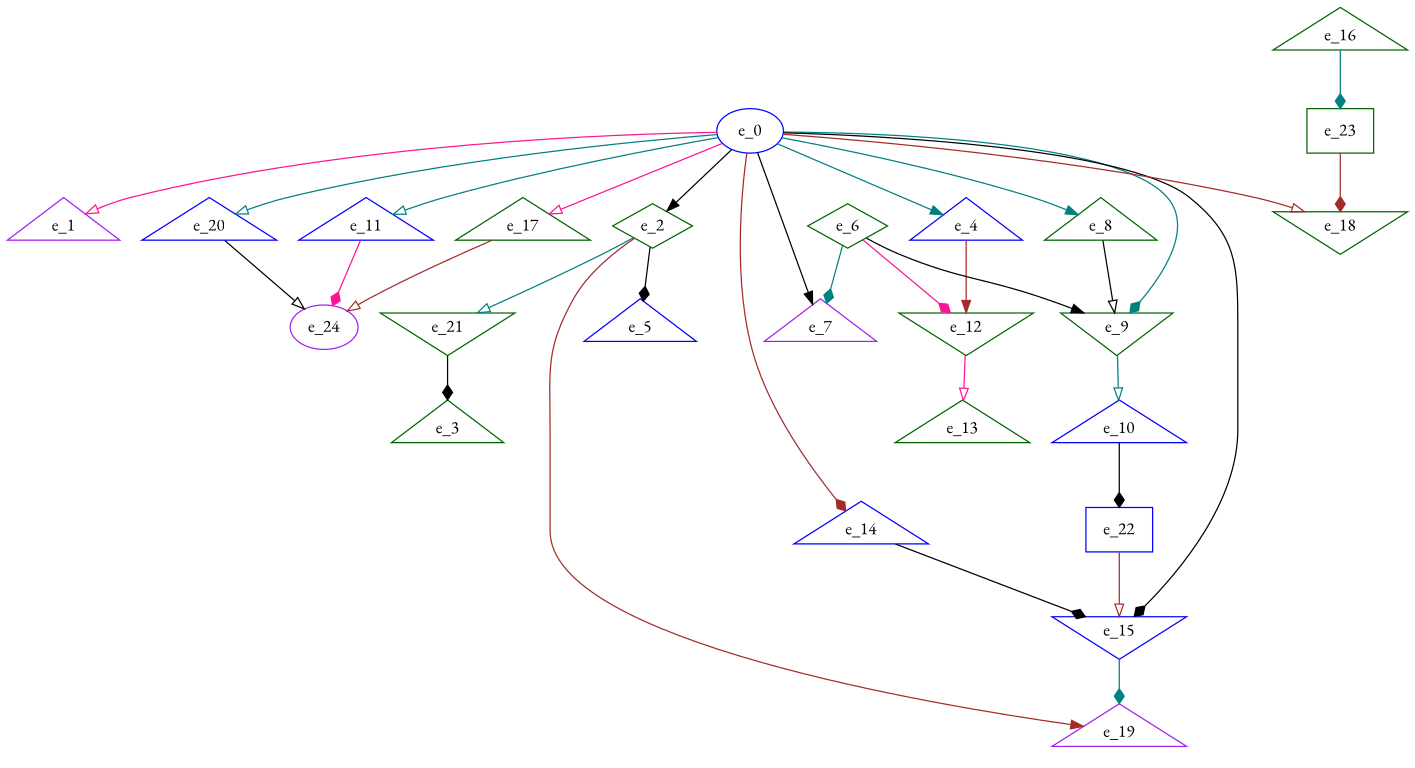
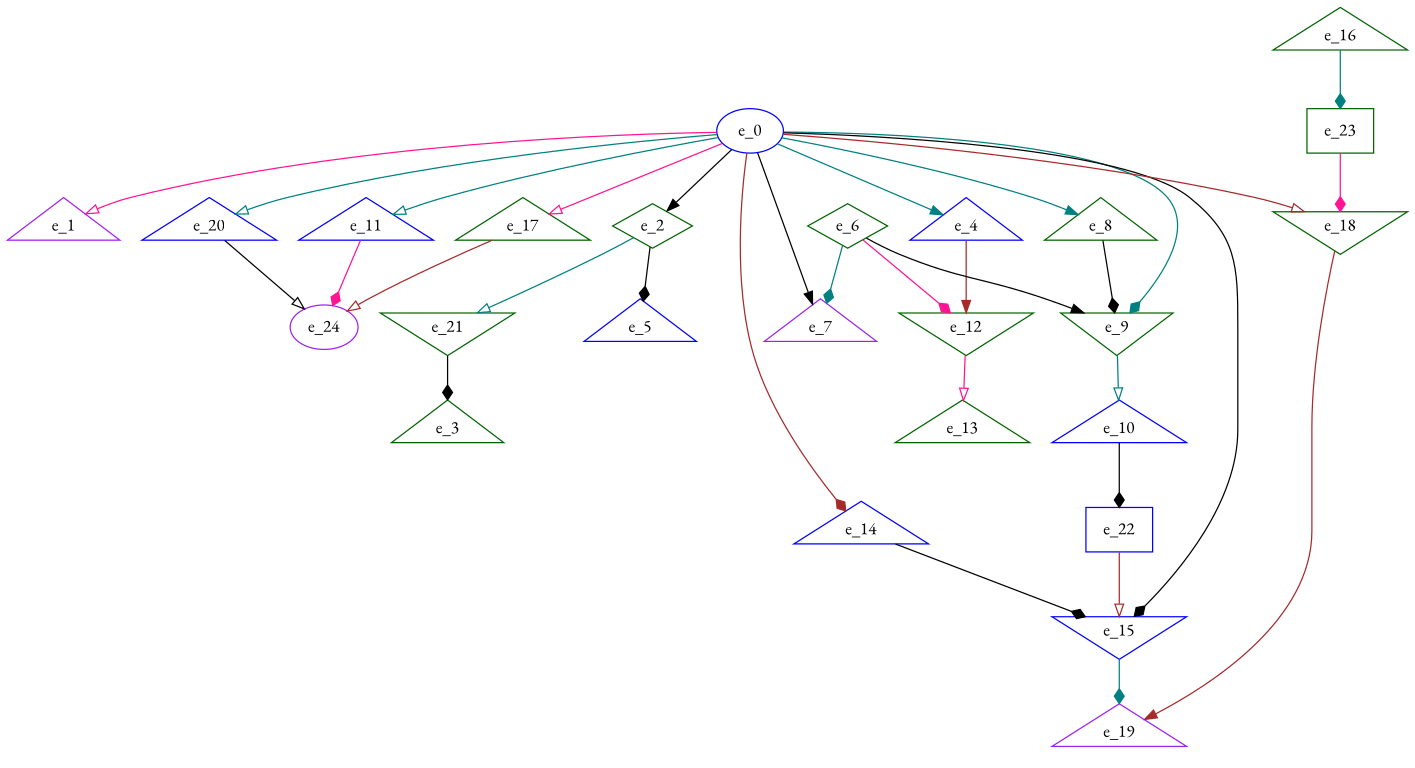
  digraph {
    fontname="EB Garamond"
    node [color=darkgreen fontname="EB Garamond" shape=triangle]
    edge [arrowhead=diamond color=black fontname="EB Garamond"]
    e_1 [color=purple]
    e_0 [color=blue shape=""]
    e_2 [shape=diamond]
    e_4 [color=blue]
    e_8
    e_9 [shape=invtriangle]
    e_11 [color=blue]
    e_14 [color=blue]
    e_15 [color=blue shape=invtriangle]
    e_17
    e_18 [shape=invtriangle]
    e_20 [color=blue]
    e_7 [color=purple]
    e_5 [color=blue]
    e_21 [shape=invtriangle]
    e_12 [shape=invtriangle]
    e_6 [shape=diamond]
    e_10 [color=blue]
    e_24 [color=purple shape=""]
    e_19 [color=purple]
    e_3
    e_13
    e_22 [color=blue shape=dot]
    e_23 [shape=dot]
    e_16
    e_0 -> e_1 [arrowhead=onormal color=deeppink]
    e_0 -> e_2 [arrowhead=normal]
    e_0 -> e_4 [arrowhead=normal color=teal]
    e_0 -> e_8 [arrowhead=normal color=teal]
    e_0 -> e_9 [color=teal]
    e_0 -> e_11 [arrowhead=onormal color=teal]
    e_0 -> e_14 [color=brown]
    e_0 -> e_15
    e_0 -> e_17 [arrowhead=onormal color=deeppink]
    e_0 -> e_18 [arrowhead=onormal color=brown]
    e_0 -> e_20 [arrowhead=onormal color=teal]
    e_0 -> e_7 [arrowhead=normal]
    e_2 -> e_5
    e_2 -> e_21 [arrowhead=onormal color=teal]
    e_4 -> e_12 [arrowhead=normal color=brown]
-   e_8 -> e_9 [arrowhead=onormal]
+   e_8 -> e_9
    e_9 -> e_10 [arrowhead=onormal color=teal]
    e_11 -> e_24 [color=deeppink]
    e_14 -> e_15
    e_15 -> e_19 [color=teal]
    e_17 -> e_24 [arrowhead=onormal color=brown]
-   e_2 -> e_19 [arrowhead=normal color=brown]
+   e_18 -> e_19 [arrowhead=normal color=brown]
    e_20 -> e_24 [arrowhead=onormal]
    e_21 -> e_3
    e_12 -> e_13 [arrowhead=onormal color=deeppink]
    e_6 -> e_9 [arrowhead=normal]
    e_6 -> e_7 [color=teal]
    e_6 -> e_12 [color=deeppink]
    e_10 -> e_22
    e_22 -> e_15 [arrowhead=onormal color=brown]
-   e_23 -> e_18 [color=brown]
+   e_23 -> e_18 [color=deeppink]
    e_16 -> e_23 [color=teal]
  }
